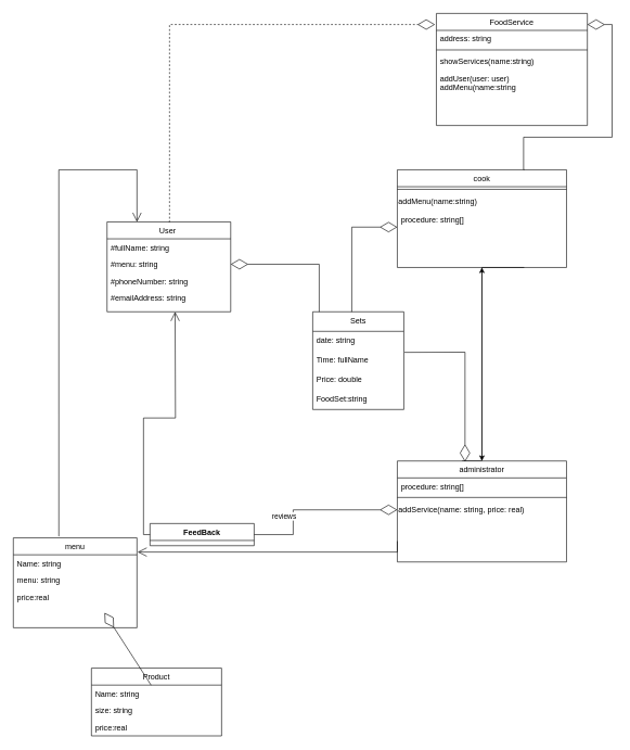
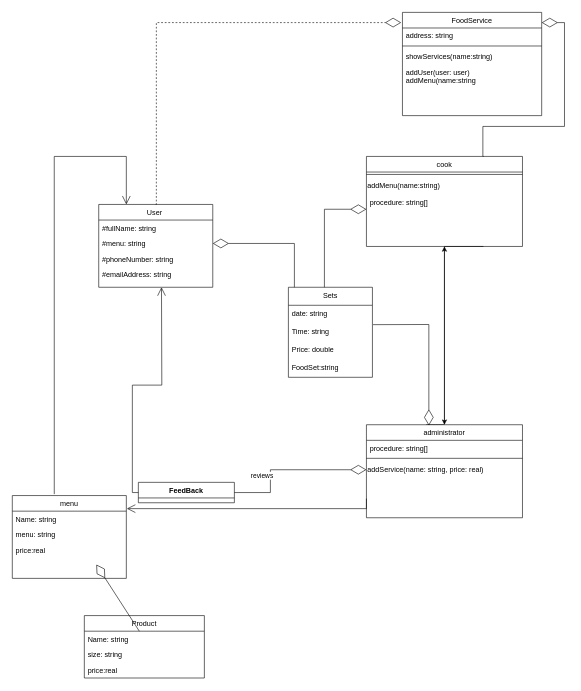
  <mxCell id="0" />
  <mxCell id="1" parent="0" />
  <mxCell id="2" value="User " style="swimlane;fontStyle=0;align=center;verticalAlign=top;childLayout=stackLayout;horizontal=1;startSize=26;horizontalStack=0;resizeParent=1;resizeLast=0;collapsible=1;marginBottom=0;rounded=0;shadow=0;strokeWidth=1;" parent="1" vertex="1"><mxGeometry x="164" y="340" width="190" height="138" as="geometry"><mxRectangle x="230" y="140" width="160" height="26" as="alternateBounds" /></mxGeometry></mxCell>
  <mxCell id="3" value="#fullName: string" style="text;align=left;verticalAlign=top;spacingLeft=4;spacingRight=4;overflow=hidden;rotatable=0;points=[[0,0.5],[1,0.5]];portConstraint=eastwest;" parent="2" vertex="1"><mxGeometry y="26" width="190" height="26" as="geometry" /></mxCell>
  <mxCell id="4" value="#menu: string" style="text;align=left;verticalAlign=top;spacingLeft=4;spacingRight=4;overflow=hidden;rotatable=0;points=[[0,0.5],[1,0.5]];portConstraint=eastwest;" parent="2" vertex="1"><mxGeometry y="52" width="190" height="26" as="geometry" /></mxCell>
  <mxCell id="5" value="#phoneNumber: string" style="text;align=left;verticalAlign=top;spacingLeft=4;spacingRight=4;overflow=hidden;rotatable=0;points=[[0,0.5],[1,0.5]];portConstraint=eastwest;rounded=0;shadow=0;html=0;" parent="2" vertex="1"><mxGeometry y="78" width="190" height="26" as="geometry" /></mxCell>
  <mxCell id="6" value="#emailAddress: string" style="text;align=left;verticalAlign=top;spacingLeft=4;spacingRight=4;overflow=hidden;rotatable=0;points=[[0,0.5],[1,0.5]];portConstraint=eastwest;rounded=0;shadow=0;html=0;" parent="2" vertex="1"><mxGeometry y="104" width="190" height="26" as="geometry" /></mxCell>
  <mxCell id="7" style="edgeStyle=orthogonalEdgeStyle;rounded=0;orthogonalLoop=1;jettySize=auto;html=1;exitX=0.75;exitY=1;exitDx=0;exitDy=0;entryX=0.5;entryY=0;entryDx=0;entryDy=0;" parent="1" source="8" target="24" edge="1"><mxGeometry relative="1" as="geometry"><Array as="points"><mxPoint x="740" y="410" /></Array></mxGeometry></mxCell>
  <mxCell id="8" value="cook" style="swimlane;fontStyle=0;align=center;verticalAlign=top;childLayout=stackLayout;horizontal=1;startSize=26;horizontalStack=0;resizeParent=1;resizeLast=0;collapsible=1;marginBottom=0;rounded=0;shadow=0;strokeWidth=1;" parent="1" vertex="1"><mxGeometry x="610" y="260" width="260" height="150" as="geometry"><mxRectangle x="340" y="380" width="170" height="26" as="alternateBounds" /></mxGeometry></mxCell>
  <mxCell id="9" value="" style="line;html=1;strokeWidth=1;align=left;verticalAlign=middle;spacingTop=-1;spacingLeft=3;spacingRight=3;rotatable=0;labelPosition=right;points=[];portConstraint=eastwest;" parent="8" vertex="1"><mxGeometry y="26" width="260" height="8" as="geometry" /></mxCell>
  <mxCell id="10" value="addMenu(name:string)" style="text;html=1;align=left;verticalAlign=middle;resizable=0;points=[];autosize=1;strokeColor=none;fillColor=none;" parent="8" vertex="1"><mxGeometry y="34" width="260" height="30" as="geometry" /></mxCell>
  <mxCell id="11" value="procedure: string[]" style="text;verticalAlign=top;spacingLeft=4;spacingRight=4;overflow=hidden;rotatable=0;points=[[0,0.5],[1,0.5]];portConstraint=eastwest;" parent="8" vertex="1"><mxGeometry y="64" width="260" height="26" as="geometry" /></mxCell>
  <mxCell id="12" value="FoodService" style="swimlane;fontStyle=0;align=center;verticalAlign=top;childLayout=stackLayout;horizontal=1;startSize=26;horizontalStack=0;resizeParent=1;resizeLast=0;collapsible=1;marginBottom=0;rounded=0;shadow=0;strokeWidth=1;" parent="1" vertex="1"><mxGeometry x="670" y="20" width="232" height="172" as="geometry"><mxRectangle x="550" y="140" width="160" height="26" as="alternateBounds" /></mxGeometry></mxCell>
  <mxCell id="13" value="address: string" style="text;align=left;verticalAlign=top;spacingLeft=4;spacingRight=4;overflow=hidden;rotatable=0;points=[[0,0.5],[1,0.5]];portConstraint=eastwest;" parent="12" vertex="1"><mxGeometry y="26" width="232" height="26" as="geometry" /></mxCell>
  <mxCell id="14" value="" style="line;html=1;strokeWidth=1;align=left;verticalAlign=middle;spacingTop=-1;spacingLeft=3;spacingRight=3;rotatable=0;labelPosition=right;points=[];portConstraint=eastwest;" parent="12" vertex="1"><mxGeometry y="52" width="232" height="8" as="geometry" /></mxCell>
  <mxCell id="15" value="showServices(name:string)" style="text;align=left;verticalAlign=top;spacingLeft=4;spacingRight=4;overflow=hidden;rotatable=0;points=[[0,0.5],[1,0.5]];portConstraint=eastwest;" parent="12" vertex="1"><mxGeometry y="60" width="232" height="26" as="geometry" /></mxCell>
  <mxCell id="16" value="addUser(user: user)&#10;addMenu(name:string" style="text;align=left;verticalAlign=top;spacingLeft=4;spacingRight=4;overflow=hidden;rotatable=0;points=[[0,0.5],[1,0.5]];portConstraint=eastwest;" parent="12" vertex="1"><mxGeometry y="86" width="232" height="44" as="geometry" /></mxCell>
  <mxCell id="17" value="FeedBack" style="swimlane;fontStyle=1;align=center;verticalAlign=top;childLayout=stackLayout;horizontal=1;startSize=26;horizontalStack=0;resizeParent=1;resizeParentMax=0;resizeLast=0;collapsible=1;marginBottom=0;whiteSpace=wrap;html=1;" parent="1" vertex="1"><mxGeometry x="230" y="803" width="160" height="34" as="geometry" /></mxCell>
  <mxCell id="18" value="" style="endArrow=open;endFill=1;endSize=12;html=1;rounded=0;exitX=0;exitY=0.5;exitDx=0;exitDy=0;entryX=0.453;entryY=1.067;entryDx=0;entryDy=0;edgeStyle=orthogonalEdgeStyle;entryPerimeter=0;" parent="1" source="17" edge="1"><mxGeometry width="160" relative="1" as="geometry"><mxPoint x="510" y="250" as="sourcePoint" /><mxPoint x="268.55" y="478.01" as="targetPoint" /></mxGeometry></mxCell>
  <mxCell id="19" value="" style="endArrow=diamondThin;endFill=0;endSize=24;html=1;rounded=0;entryX=0;entryY=0.5;entryDx=0;entryDy=0;exitX=1;exitY=0.5;exitDx=0;exitDy=0;edgeStyle=orthogonalEdgeStyle;" parent="1" source="17" edge="1"><mxGeometry width="160" relative="1" as="geometry"><mxPoint x="513" y="733.5" as="sourcePoint" /><mxPoint x="610" y="782" as="targetPoint" /><Array as="points"><mxPoint x="450" y="782" /></Array></mxGeometry></mxCell>
  <mxCell id="20" value="reviews" style="edgeLabel;html=1;align=center;verticalAlign=middle;resizable=0;points=[];" parent="19" vertex="1" connectable="0"><mxGeometry x="-0.207" y="1" relative="1" as="geometry"><mxPoint x="-19" y="10" as="offset" /></mxGeometry></mxCell>
  <mxCell id="21" value="" style="endArrow=diamondThin;endFill=0;endSize=24;html=1;rounded=0;entryX=-0.009;entryY=0.099;entryDx=0;entryDy=0;entryPerimeter=0;exitX=0.5;exitY=0;exitDx=0;exitDy=0;edgeStyle=orthogonalEdgeStyle;dashed=1;" parent="1" source="2" target="12" edge="1"><mxGeometry width="160" relative="1" as="geometry"><mxPoint x="197.5" y="420" as="sourcePoint" /><mxPoint x="990" y="260" as="targetPoint" /><Array as="points"><mxPoint x="260" y="340" /><mxPoint x="260" y="37" /></Array></mxGeometry></mxCell>
  <mxCell id="22" value="" style="endArrow=diamondThin;endFill=0;endSize=24;html=1;rounded=0;entryX=1;entryY=0.099;entryDx=0;entryDy=0;entryPerimeter=0;exitX=0.75;exitY=0;exitDx=0;exitDy=0;edgeStyle=orthogonalEdgeStyle;" parent="1" source="8" target="12" edge="1"><mxGeometry width="160" relative="1" as="geometry"><mxPoint x="830" y="260" as="sourcePoint" /><mxPoint x="990" y="260" as="targetPoint" /><Array as="points"><mxPoint x="804" y="210" /><mxPoint x="940" y="210" /><mxPoint x="940" y="37" /></Array></mxGeometry></mxCell>
  <mxCell id="23" value="" style="edgeStyle=orthogonalEdgeStyle;rounded=0;orthogonalLoop=1;jettySize=auto;html=1;exitX=0.383;exitY=-0.002;exitDx=0;exitDy=0;exitPerimeter=0;" parent="1" source="24" edge="1"><mxGeometry relative="1" as="geometry"><mxPoint x="740" y="410" as="targetPoint" /><mxPoint x="740" y="580" as="sourcePoint" /><Array as="points"><mxPoint x="740" y="707" /></Array></mxGeometry></mxCell>
  <mxCell id="24" value="administrator" style="swimlane;fontStyle=0;align=center;verticalAlign=top;childLayout=stackLayout;horizontal=1;startSize=26;horizontalStack=0;resizeParent=1;resizeLast=0;collapsible=1;marginBottom=0;rounded=0;shadow=0;strokeWidth=1;" parent="1" vertex="1"><mxGeometry x="610" y="707" width="260" height="155" as="geometry"><mxRectangle x="340" y="380" width="170" height="26" as="alternateBounds" /></mxGeometry></mxCell>
  <mxCell id="25" value="procedure: string[]" style="text;verticalAlign=top;spacingLeft=4;spacingRight=4;overflow=hidden;rotatable=0;points=[[0,0.5],[1,0.5]];portConstraint=eastwest;" parent="24" vertex="1"><mxGeometry y="26" width="260" height="26" as="geometry" /></mxCell>
  <mxCell id="26" value="" style="line;html=1;strokeWidth=1;align=left;verticalAlign=middle;spacingTop=-1;spacingLeft=3;spacingRight=3;rotatable=0;labelPosition=right;points=[];portConstraint=eastwest;" parent="24" vertex="1"><mxGeometry y="52" width="260" height="8" as="geometry" /></mxCell>
  <mxCell id="27" value="addService(name: string, price: real)" style="text;html=1;verticalAlign=middle;resizable=0;points=[];autosize=1;strokeColor=none;fillColor=none;" parent="24" vertex="1"><mxGeometry y="60" width="260" height="30" as="geometry" /></mxCell>
  <mxCell id="28" value="menu" style="swimlane;fontStyle=0;align=center;verticalAlign=top;childLayout=stackLayout;horizontal=1;startSize=26;horizontalStack=0;resizeParent=1;resizeLast=0;collapsible=1;marginBottom=0;rounded=0;shadow=0;strokeWidth=1;" vertex="1" parent="1"><mxGeometry x="20" y="825" width="190" height="138" as="geometry"><mxRectangle x="230" y="140" width="160" height="26" as="alternateBounds" /></mxGeometry></mxCell>
  <mxCell id="29" value="Name: string" style="text;align=left;verticalAlign=top;spacingLeft=4;spacingRight=4;overflow=hidden;rotatable=0;points=[[0,0.5],[1,0.5]];portConstraint=eastwest;" vertex="1" parent="28"><mxGeometry y="26" width="190" height="26" as="geometry" /></mxCell>
  <mxCell id="30" value="menu: string" style="text;align=left;verticalAlign=top;spacingLeft=4;spacingRight=4;overflow=hidden;rotatable=0;points=[[0,0.5],[1,0.5]];portConstraint=eastwest;" vertex="1" parent="28"><mxGeometry y="52" width="190" height="26" as="geometry" /></mxCell>
  <mxCell id="31" value="price:real" style="text;align=left;verticalAlign=top;spacingLeft=4;spacingRight=4;overflow=hidden;rotatable=0;points=[[0,0.5],[1,0.5]];portConstraint=eastwest;rounded=0;shadow=0;html=0;" vertex="1" parent="28"><mxGeometry y="78" width="190" height="26" as="geometry" /></mxCell>
  <mxCell id="32" value="Product" style="swimlane;fontStyle=0;align=center;verticalAlign=top;childLayout=stackLayout;horizontal=1;startSize=26;horizontalStack=0;resizeParent=1;resizeLast=0;collapsible=1;marginBottom=0;rounded=0;shadow=0;strokeWidth=1;" vertex="1" parent="1"><mxGeometry x="140" y="1025" width="200" height="104" as="geometry"><mxRectangle x="230" y="140" width="160" height="26" as="alternateBounds" /></mxGeometry></mxCell>
  <mxCell id="33" value="Name: string" style="text;align=left;verticalAlign=top;spacingLeft=4;spacingRight=4;overflow=hidden;rotatable=0;points=[[0,0.5],[1,0.5]];portConstraint=eastwest;" vertex="1" parent="32"><mxGeometry y="26" width="200" height="26" as="geometry" /></mxCell>
  <mxCell id="34" value="size: string" style="text;align=left;verticalAlign=top;spacingLeft=4;spacingRight=4;overflow=hidden;rotatable=0;points=[[0,0.5],[1,0.5]];portConstraint=eastwest;" vertex="1" parent="32"><mxGeometry y="52" width="200" height="26" as="geometry" /></mxCell>
  <mxCell id="35" value="price:real" style="text;align=left;verticalAlign=top;spacingLeft=4;spacingRight=4;overflow=hidden;rotatable=0;points=[[0,0.5],[1,0.5]];portConstraint=eastwest;rounded=0;shadow=0;html=0;" vertex="1" parent="32"><mxGeometry y="78" width="200" height="26" as="geometry" /></mxCell>
  <mxCell id="36" value="" style="endArrow=open;endFill=1;endSize=12;html=1;rounded=0;exitX=0.368;exitY=-0.017;exitDx=0;exitDy=0;edgeStyle=orthogonalEdgeStyle;exitPerimeter=0;" edge="1" parent="1" source="28"><mxGeometry width="160" relative="1" as="geometry"><mxPoint x="450" y="361.99" as="sourcePoint" /><mxPoint x="210" y="340" as="targetPoint" /><Array as="points"><mxPoint x="90" y="260" /><mxPoint x="210" y="260" /><mxPoint x="210" y="340" /></Array></mxGeometry></mxCell>
  <mxCell id="37" value="" style="endArrow=open;endFill=1;endSize=12;html=1;rounded=0;exitX=0;exitY=0.75;exitDx=0;exitDy=0;edgeStyle=orthogonalEdgeStyle;entryX=1.005;entryY=0.158;entryDx=0;entryDy=0;entryPerimeter=0;" edge="1" parent="1" target="28"><mxGeometry width="160" relative="1" as="geometry"><mxPoint x="610" y="830" as="sourcePoint" /><mxPoint x="480" y="846.75" as="targetPoint" /><Array as="points"><mxPoint x="610" y="847" /></Array></mxGeometry></mxCell>
  <mxCell id="38" value="Sets" style="swimlane;fontStyle=0;childLayout=stackLayout;horizontal=1;startSize=30;horizontalStack=0;resizeParent=1;resizeParentMax=0;resizeLast=0;collapsible=1;marginBottom=0;whiteSpace=wrap;html=1;" vertex="1" parent="1"><mxGeometry x="480" y="478" width="140" height="150" as="geometry" /></mxCell>
  <mxCell id="39" value="date: string" style="text;strokeColor=none;fillColor=none;align=left;verticalAlign=middle;spacingLeft=4;spacingRight=4;overflow=hidden;points=[[0,0.5],[1,0.5]];portConstraint=eastwest;rotatable=0;whiteSpace=wrap;html=1;" vertex="1" parent="38"><mxGeometry y="30" width="140" height="30" as="geometry" /></mxCell>
- <mxCell id="40" value="Time: fullName" style="text;strokeColor=none;fillColor=none;align=left;verticalAlign=middle;spacingLeft=4;spacingRight=4;overflow=hidden;points=[[0,0.5],[1,0.5]];portConstraint=eastwest;rotatable=0;whiteSpace=wrap;html=1;" vertex="1" parent="38"><mxGeometry y="60" width="140" height="30" as="geometry" /></mxCell>
+ <mxCell id="40" value="Time: string" style="text;strokeColor=none;fillColor=none;align=left;verticalAlign=middle;spacingLeft=4;spacingRight=4;overflow=hidden;points=[[0,0.5],[1,0.5]];portConstraint=eastwest;rotatable=0;whiteSpace=wrap;html=1;" vertex="1" parent="38"><mxGeometry y="60" width="140" height="30" as="geometry" /></mxCell>
  <mxCell id="41" value="Price: double" style="text;strokeColor=none;fillColor=none;align=left;verticalAlign=middle;spacingLeft=4;spacingRight=4;overflow=hidden;points=[[0,0.5],[1,0.5]];portConstraint=eastwest;rotatable=0;whiteSpace=wrap;html=1;" vertex="1" parent="38"><mxGeometry y="90" width="140" height="30" as="geometry" /></mxCell>
  <mxCell id="42" value="FoodSet:string" style="text;strokeColor=none;fillColor=none;align=left;verticalAlign=middle;spacingLeft=4;spacingRight=4;overflow=hidden;points=[[0,0.5],[1,0.5]];portConstraint=eastwest;rotatable=0;whiteSpace=wrap;html=1;" vertex="1" parent="38"><mxGeometry y="120" width="140" height="30" as="geometry" /></mxCell>
  <mxCell id="43" value="" style="endArrow=diamondThin;endFill=0;endSize=24;html=1;rounded=0;" edge="1" parent="1"><mxGeometry width="160" relative="1" as="geometry"><mxPoint x="540" y="478" as="sourcePoint" /><mxPoint x="610" y="348" as="targetPoint" /><Array as="points"><mxPoint x="540" y="348" /></Array></mxGeometry></mxCell>
  <mxCell id="44" value="" style="endArrow=diamondThin;endFill=0;endSize=24;html=1;rounded=0;entryX=0.4;entryY=0.008;entryDx=0;entryDy=0;entryPerimeter=0;exitX=1.007;exitY=0.075;exitDx=0;exitDy=0;exitPerimeter=0;" edge="1" parent="1" source="40" target="24"><mxGeometry width="160" relative="1" as="geometry"><mxPoint x="580" y="770" as="sourcePoint" /><mxPoint x="650" y="640" as="targetPoint" /><Array as="points"><mxPoint x="714" y="540" /></Array></mxGeometry></mxCell>
  <mxCell id="45" value="" style="endArrow=diamondThin;endFill=0;endSize=24;html=1;rounded=0;entryX=1;entryY=0.5;entryDx=0;entryDy=0;" edge="1" parent="1" target="4"><mxGeometry width="160" relative="1" as="geometry"><mxPoint x="490" y="478" as="sourcePoint" /><mxPoint x="560" y="348" as="targetPoint" /><Array as="points"><mxPoint x="490" y="405" /></Array></mxGeometry></mxCell>
  <mxCell id="46" value="" style="endArrow=diamondThin;endFill=0;endSize=24;html=1;rounded=0;" edge="1" parent="1" source="33"><mxGeometry width="160" relative="1" as="geometry"><mxPoint x="340" y="850" as="sourcePoint" /><mxPoint x="160" y="940" as="targetPoint" /></mxGeometry></mxCell>
